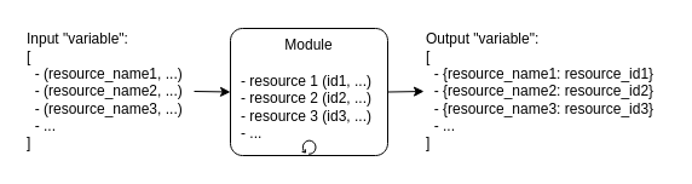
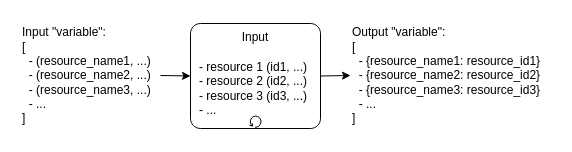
  <mxCell id="0" />
  <mxCell id="1" parent="0" />
  <mxCell id="2" value="" style="endArrow=classic;html=1;rounded=0;entryX=0;entryY=0.5;entryDx=0;entryDy=0;entryPerimeter=0;" edge="1" parent="1" target="4"><mxGeometry width="50" height="50" relative="1" as="geometry"><mxPoint x="160" y="75" as="sourcePoint" /><mxPoint x="145" y="74.86" as="targetPoint" /></mxGeometry></mxCell>
  <mxCell id="3" value="Input &quot;variable&quot;:&lt;br&gt;[&lt;br&gt;&amp;nbsp; - (resource_name1, ...)&lt;br&gt;&amp;nbsp; - (resource_name2, ...)&lt;br&gt;&amp;nbsp; - (resource_name3, ...)&lt;br&gt;&amp;nbsp; - ...&lt;br&gt;]" style="text;html=1;strokeColor=none;fillColor=none;align=left;verticalAlign=middle;whiteSpace=wrap;rounded=0;" vertex="1" parent="1"><mxGeometry x="20" y="20" width="140" height="110" as="geometry" /></mxCell>
- <mxCell id="4" value="Module" style="points=[[0.25,0,0],[0.5,0,0],[0.75,0,0],[1,0.25,0],[1,0.5,0],[1,0.75,0],[0.75,1,0],[0.5,1,0],[0.25,1,0],[0,0.75,0],[0,0.5,0],[0,0.25,0]];shape=mxgraph.bpmn.task;whiteSpace=wrap;rectStyle=rounded;size=10;taskMarker=abstract;isLoopStandard=1;verticalAlign=top;" vertex="1" parent="1"><mxGeometry x="190" y="23" width="130" height="105" as="geometry" /></mxCell>
+ <mxCell id="4" value="Input" style="points=[[0.25,0,0],[0.5,0,0],[0.75,0,0],[1,0.25,0],[1,0.5,0],[1,0.75,0],[0.75,1,0],[0.5,1,0],[0.25,1,0],[0,0.75,0],[0,0.5,0],[0,0.25,0]];shape=mxgraph.bpmn.task;whiteSpace=wrap;rectStyle=rounded;size=10;taskMarker=abstract;isLoopStandard=1;verticalAlign=top;" vertex="1" parent="1"><mxGeometry x="190" y="23" width="130" height="105" as="geometry" /></mxCell>
  <mxCell id="5" value="- resource 1 (id1, ...)&lt;br&gt;- resource 2 (id2, ...)&lt;br&gt;- resource 3 (id3, ...)&lt;br&gt;- ..." style="text;html=1;strokeColor=none;fillColor=none;align=left;verticalAlign=middle;whiteSpace=wrap;rounded=0;" vertex="1" parent="1"><mxGeometry x="197" y="48" width="115" height="80" as="geometry" /></mxCell>
  <mxCell id="6" value="Output &quot;variable&quot;:&lt;br&gt;[&lt;br&gt;&amp;nbsp; - {resource_name1: resource_id1}&lt;br&gt;&amp;nbsp; - {resource_name2: resource_id2}&lt;br&gt;&amp;nbsp; - {resource_name3: resource_id3}&lt;br&gt;&amp;nbsp; - ...&lt;br&gt;]" style="text;html=1;strokeColor=none;fillColor=none;align=left;verticalAlign=middle;whiteSpace=wrap;rounded=0;" vertex="1" parent="1"><mxGeometry x="350" y="20" width="200" height="110" as="geometry" /></mxCell>
  <mxCell id="7" value="" style="endArrow=classic;html=1;rounded=0;exitX=1;exitY=0.5;exitDx=0;exitDy=0;exitPerimeter=0;" edge="1" parent="1" source="4"><mxGeometry width="50" height="50" relative="1" as="geometry"><mxPoint x="350" y="85" as="sourcePoint" /><mxPoint x="350" y="75" as="targetPoint" /></mxGeometry></mxCell>
